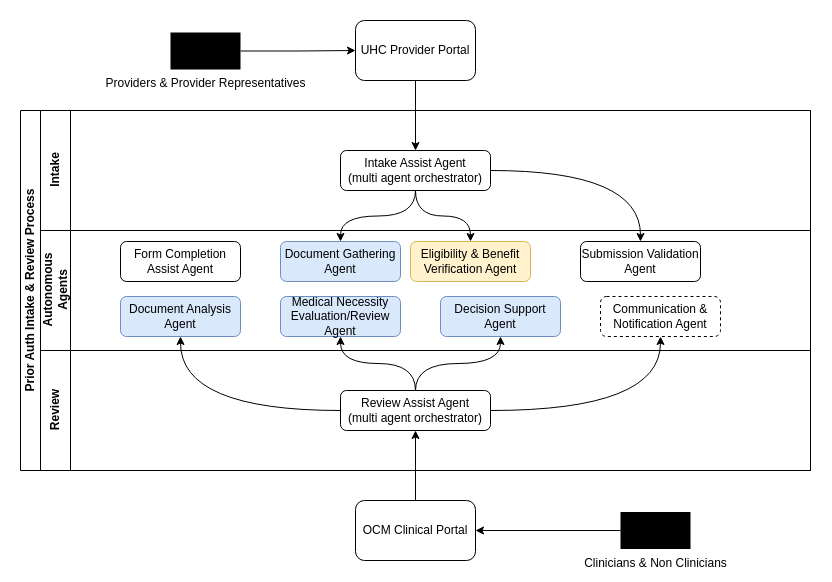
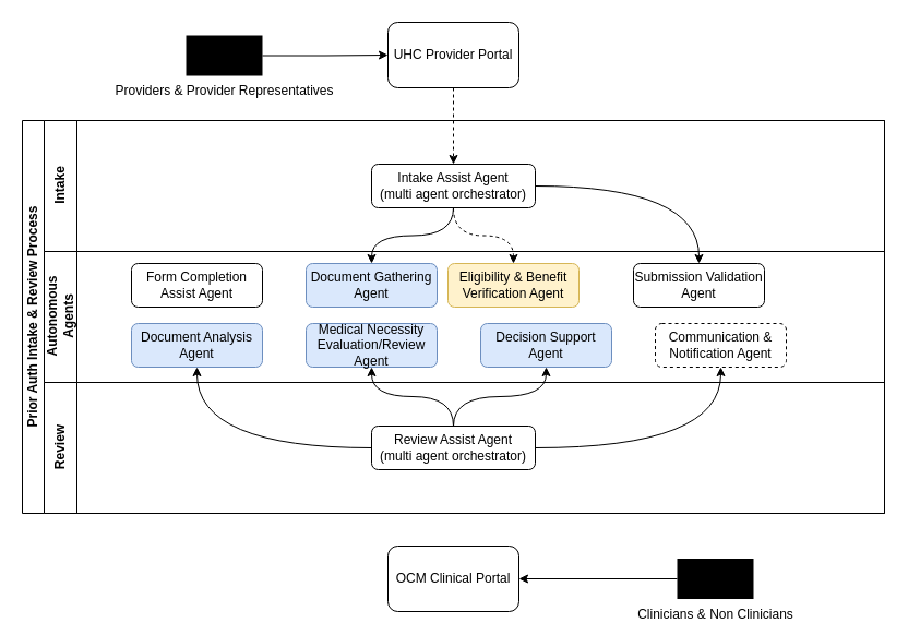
  <mxCell id="0" />
  <mxCell id="1" parent="0" />
  <mxCell id="2" value="Prior Auth Intake &amp;amp; Review Process" style="swimlane;html=1;childLayout=stackLayout;resizeParent=1;resizeParentMax=0;horizontal=0;startSize=20;horizontalStack=0;whiteSpace=wrap;" vertex="1" parent="1"><mxGeometry x="20" y="110" width="790" height="360" as="geometry" /></mxCell>
  <mxCell id="3" value="Intake" style="swimlane;html=1;startSize=30;horizontal=0;" vertex="1" parent="2"><mxGeometry x="20" width="770" height="120" as="geometry" /></mxCell>
  <mxCell id="4" value="Autonomous&lt;div&gt;Agents&lt;/div&gt;" style="swimlane;html=1;startSize=30;horizontal=0;" vertex="1" parent="2"><mxGeometry x="20" y="120" width="770" height="120" as="geometry" /></mxCell>
  <mxCell id="5" value="Form Completion Assist Agent" style="rounded=1;whiteSpace=wrap;html=1;" vertex="1" parent="4"><mxGeometry x="80" y="11" width="120" height="40" as="geometry" /></mxCell>
  <mxCell id="6" value="Document Gathering Agent" style="rounded=1;whiteSpace=wrap;html=1;fillColor=#dae8fc;strokeColor=#6c8ebf;" vertex="1" parent="4"><mxGeometry x="240" y="11" width="120" height="40" as="geometry" /></mxCell>
  <mxCell id="7" value="Eligibility &amp;amp; Benefit Verification Agent" style="rounded=1;whiteSpace=wrap;html=1;fillColor=#fff2cc;strokeColor=#d6b656;" vertex="1" parent="4"><mxGeometry x="370" y="11" width="120" height="40" as="geometry" /></mxCell>
  <mxCell id="8" value="Submission Validation Agent" style="rounded=1;whiteSpace=wrap;html=1;" vertex="1" parent="4"><mxGeometry x="540" y="11" width="120" height="40" as="geometry" /></mxCell>
  <mxCell id="9" value="Document Analysis Agent" style="rounded=1;whiteSpace=wrap;html=1;fillColor=#dae8fc;strokeColor=#6c8ebf;" vertex="1" parent="4"><mxGeometry x="80" y="66" width="120" height="40" as="geometry" /></mxCell>
  <mxCell id="10" value="Medical Necessity Evaluation/Review Agent" style="rounded=1;whiteSpace=wrap;html=1;fillColor=#dae8fc;strokeColor=#6c8ebf;" vertex="1" parent="4"><mxGeometry x="240" y="66" width="120" height="40" as="geometry" /></mxCell>
  <mxCell id="11" value="Decision Support Agent" style="rounded=1;whiteSpace=wrap;html=1;fillColor=#dae8fc;strokeColor=#6c8ebf;" vertex="1" parent="4"><mxGeometry x="400" y="66" width="120" height="40" as="geometry" /></mxCell>
  <mxCell id="12" value="Communication &amp;amp; Notification Agent" style="rounded=1;whiteSpace=wrap;html=1;dashed=1;" vertex="1" parent="4"><mxGeometry x="560" y="66" width="120" height="40" as="geometry" /></mxCell>
  <mxCell id="13" value="Review" style="swimlane;html=1;startSize=30;horizontal=0;" vertex="1" parent="2"><mxGeometry x="20" y="240" width="770" height="120" as="geometry" /></mxCell>
  <mxCell id="14" value="Intake Assist Agent&lt;div&gt;(multi agent orchestrator)&lt;/div&gt;" style="rounded=1;whiteSpace=wrap;html=1;" vertex="1" parent="13"><mxGeometry x="300" y="-200" width="150" height="40" as="geometry" /></mxCell>
  <mxCell id="15" value="Review Assist Agent&lt;div&gt;(multi agent orchestrator)&lt;br&gt;&lt;/div&gt;" style="rounded=1;whiteSpace=wrap;html=1;" vertex="1" parent="13"><mxGeometry x="300" y="40" width="150" height="40" as="geometry" /></mxCell>
  <mxCell id="16" style="edgeStyle=orthogonalEdgeStyle;rounded=0;orthogonalLoop=1;jettySize=auto;html=1;curved=1;" edge="1" parent="2" source="14" target="6"><mxGeometry relative="1" as="geometry" /></mxCell>
- <mxCell id="17" style="edgeStyle=orthogonalEdgeStyle;rounded=0;orthogonalLoop=1;jettySize=auto;html=1;curved=1;" edge="1" parent="2" source="14" target="7"><mxGeometry relative="1" as="geometry" /></mxCell>
+ <mxCell id="17" style="edgeStyle=orthogonalEdgeStyle;rounded=0;orthogonalLoop=1;jettySize=auto;html=1;curved=1;dashed=1;" edge="1" parent="2" source="14" target="7"><mxGeometry relative="1" as="geometry" /></mxCell>
  <mxCell id="18" style="edgeStyle=orthogonalEdgeStyle;rounded=0;orthogonalLoop=1;jettySize=auto;html=1;shadow=0;curved=1;" edge="1" parent="2" source="14" target="8"><mxGeometry relative="1" as="geometry" /></mxCell>
  <mxCell id="19" style="edgeStyle=orthogonalEdgeStyle;rounded=0;orthogonalLoop=1;jettySize=auto;html=1;curved=1;" edge="1" parent="2" source="15" target="9"><mxGeometry relative="1" as="geometry" /></mxCell>
  <mxCell id="20" style="edgeStyle=orthogonalEdgeStyle;rounded=0;orthogonalLoop=1;jettySize=auto;html=1;entryX=0.5;entryY=1;entryDx=0;entryDy=0;curved=1;" edge="1" parent="2" source="15" target="10"><mxGeometry relative="1" as="geometry" /></mxCell>
  <mxCell id="21" style="edgeStyle=orthogonalEdgeStyle;rounded=0;orthogonalLoop=1;jettySize=auto;html=1;curved=1;" edge="1" parent="2" source="15" target="11"><mxGeometry relative="1" as="geometry" /></mxCell>
  <mxCell id="22" style="edgeStyle=orthogonalEdgeStyle;rounded=0;orthogonalLoop=1;jettySize=auto;html=1;curved=1;" edge="1" parent="2" source="15" target="12"><mxGeometry relative="1" as="geometry" /></mxCell>
- <mxCell id="23" value="" style="edgeStyle=orthogonalEdgeStyle;rounded=0;orthogonalLoop=1;jettySize=auto;html=1;" edge="1" parent="1" source="24" target="14"><mxGeometry relative="1" as="geometry" /></mxCell>
+ <mxCell id="23" value="" style="edgeStyle=orthogonalEdgeStyle;rounded=0;orthogonalLoop=1;jettySize=auto;html=1;dashed=1;" edge="1" parent="1" source="24" target="14"><mxGeometry relative="1" as="geometry" /></mxCell>
  <mxCell id="24" value="UHC Provider Portal" style="rounded=1;whiteSpace=wrap;html=1;" vertex="1" parent="1"><mxGeometry x="355" y="20" width="120" height="60" as="geometry" /></mxCell>
- <mxCell id="25" style="edgeStyle=orthogonalEdgeStyle;rounded=0;orthogonalLoop=1;jettySize=auto;html=1;" edge="1" parent="1" source="26" target="15"><mxGeometry relative="1" as="geometry" /></mxCell>
  <mxCell id="26" value="OCM Clinical Portal" style="rounded=1;whiteSpace=wrap;html=1;" vertex="1" parent="1"><mxGeometry x="355" y="500" width="120" height="60" as="geometry" /></mxCell>
  <mxCell id="27" style="edgeStyle=orthogonalEdgeStyle;rounded=0;orthogonalLoop=1;jettySize=auto;html=1;" edge="1" parent="1" source="28" target="24"><mxGeometry relative="1" as="geometry" /></mxCell>
  <mxCell id="28" value="Providers &amp;amp; Provider Representatives" style="sketch=0;verticalLabelPosition=bottom;sketch=0;aspect=fixed;html=1;verticalAlign=top;strokeColor=none;fillColor=#000000;align=center;outlineConnect=0;pointerEvents=1;shape=mxgraph.citrix2.users;" vertex="1" parent="1"><mxGeometry x="170" y="32" width="70" height="37.01" as="geometry" /></mxCell>
  <mxCell id="29" style="edgeStyle=orthogonalEdgeStyle;rounded=0;orthogonalLoop=1;jettySize=auto;html=1;" edge="1" parent="1" source="30" target="26"><mxGeometry relative="1" as="geometry" /></mxCell>
  <mxCell id="30" value="Clinicians &amp;amp; Non Clinicians" style="sketch=0;verticalLabelPosition=bottom;sketch=0;aspect=fixed;html=1;verticalAlign=top;strokeColor=none;fillColor=#000000;align=center;outlineConnect=0;pointerEvents=1;shape=mxgraph.citrix2.users;" vertex="1" parent="1"><mxGeometry x="620" y="511.5" width="70" height="37.01" as="geometry" /></mxCell>
